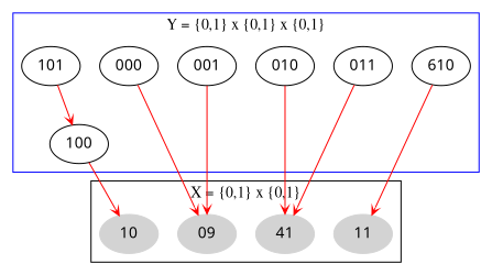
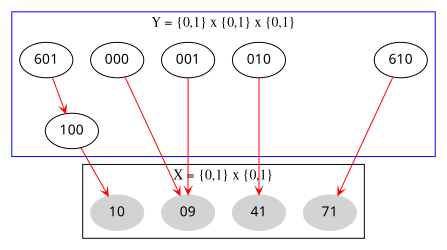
  digraph {
    fontname=Times
    rankdir=TB
    splines=line
    node [fontname="Gill Sans"]
    edge [arrowhead=vee arrowsize=.7 arrowtail=inv color=red fontname="Gill Sans"]
    000
    001
    010
-   011
    100
-   101
+   101 [label=601]
    n7 [label=610]
    n8 [color=lightgray label=09 style=filled]
    n9 [color=lightgray label=41 style=filled]
    10 [color=lightgray style=filled]
-   11 [color=lightgray style=filled]
+   11 [color=lightgray style=filled label=71]
    subgraph cluster_1 {
      color=blue
      label="Y = {0,1} x {0,1} x {0,1}"
      000
      001
      010
-     011
      100
      101
      n7
    }
    subgraph cluster_2 {
      label="X = {0,1} x {0,1}"
      n8
      n9
      10
      11
    }
    000 -> n8
    001 -> n8
    010 -> n9
-   011 -> n9
    100 -> 10
    101 -> 100
    n7 -> 11
  }
